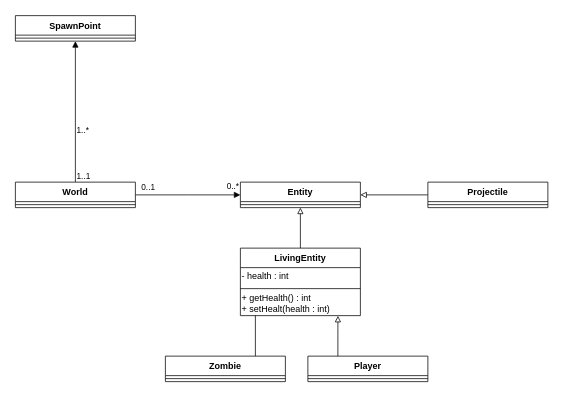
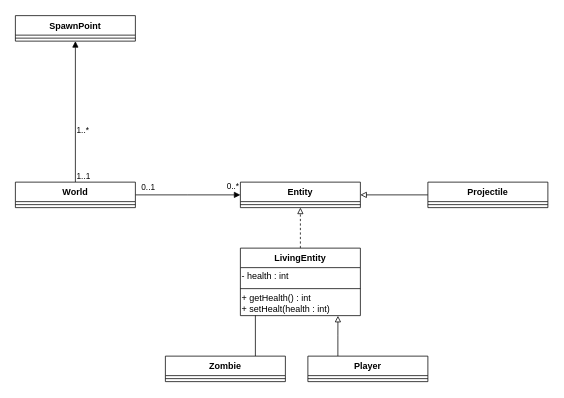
  <mxCell id="0" />
  <mxCell id="1" parent="0" />
  <mxCell id="2" style="edgeStyle=orthogonalEdgeStyle;rounded=0;orthogonalLoop=1;jettySize=auto;html=1;exitX=0.75;exitY=0;exitDx=0;exitDy=0;startArrow=none;startFill=0;endArrow=none;endFill=0;entryX=0.125;entryY=0.993;entryDx=0;entryDy=0;entryPerimeter=0;" edge="1" parent="1" source="3" target="27"><mxGeometry relative="1" as="geometry"><mxPoint x="340" y="370" as="targetPoint" /></mxGeometry></mxCell>
  <mxCell id="3" value="Zombie" style="swimlane;fontStyle=1;align=center;verticalAlign=top;childLayout=stackLayout;horizontal=1;startSize=26;horizontalStack=0;resizeParent=1;resizeParentMax=0;resizeLast=0;collapsible=1;marginBottom=0;" vertex="1" parent="1"><mxGeometry x="220" y="474" width="160" height="34" as="geometry" /></mxCell>
  <mxCell id="4" value="" style="line;strokeWidth=1;fillColor=none;align=left;verticalAlign=middle;spacingTop=-1;spacingLeft=3;spacingRight=3;rotatable=0;labelPosition=right;points=[];portConstraint=eastwest;" vertex="1" parent="3"><mxGeometry y="26" width="160" height="8" as="geometry" /></mxCell>
  <mxCell id="5" style="edgeStyle=orthogonalEdgeStyle;rounded=0;orthogonalLoop=1;jettySize=auto;html=1;exitX=0.25;exitY=0;exitDx=0;exitDy=0;entryX=0.813;entryY=1.009;entryDx=0;entryDy=0;entryPerimeter=0;startArrow=none;startFill=0;endArrow=block;endFill=0;" edge="1" parent="1" source="6" target="27"><mxGeometry relative="1" as="geometry" /></mxCell>
  <mxCell id="6" value="Player" style="swimlane;fontStyle=1;align=center;verticalAlign=top;childLayout=stackLayout;horizontal=1;startSize=26;horizontalStack=0;resizeParent=1;resizeParentMax=0;resizeLast=0;collapsible=1;marginBottom=0;" vertex="1" parent="1"><mxGeometry x="410" y="474" width="160" height="34" as="geometry" /></mxCell>
  <mxCell id="7" value="" style="line;strokeWidth=1;fillColor=none;align=left;verticalAlign=middle;spacingTop=-1;spacingLeft=3;spacingRight=3;rotatable=0;labelPosition=right;points=[];portConstraint=eastwest;" vertex="1" parent="6"><mxGeometry y="26" width="160" height="8" as="geometry" /></mxCell>
  <mxCell id="8" value="Entity" style="swimlane;fontStyle=1;align=center;verticalAlign=top;childLayout=stackLayout;horizontal=1;startSize=26;horizontalStack=0;resizeParent=1;resizeParentMax=0;resizeLast=0;collapsible=1;marginBottom=0;" vertex="1" parent="1"><mxGeometry x="320" y="242" width="160" height="34" as="geometry" /></mxCell>
  <mxCell id="9" value="" style="line;strokeWidth=1;fillColor=none;align=left;verticalAlign=middle;spacingTop=-1;spacingLeft=3;spacingRight=3;rotatable=0;labelPosition=right;points=[];portConstraint=eastwest;" vertex="1" parent="8"><mxGeometry y="26" width="160" height="8" as="geometry" /></mxCell>
  <mxCell id="10" style="edgeStyle=orthogonalEdgeStyle;rounded=0;orthogonalLoop=1;jettySize=auto;html=1;exitX=0;exitY=0.5;exitDx=0;exitDy=0;entryX=1;entryY=0.5;entryDx=0;entryDy=0;startArrow=none;startFill=0;endArrow=block;endFill=0;" edge="1" parent="1" source="11" target="8"><mxGeometry relative="1" as="geometry"><mxPoint x="480" y="276.004" as="targetPoint" /></mxGeometry></mxCell>
  <mxCell id="11" value="Projectile" style="swimlane;fontStyle=1;align=center;verticalAlign=top;childLayout=stackLayout;horizontal=1;startSize=26;horizontalStack=0;resizeParent=1;resizeParentMax=0;resizeLast=0;collapsible=1;marginBottom=0;" vertex="1" parent="1"><mxGeometry x="570" y="242" width="160" height="34" as="geometry" /></mxCell>
  <mxCell id="12" value="" style="line;strokeWidth=1;fillColor=none;align=left;verticalAlign=middle;spacingTop=-1;spacingLeft=3;spacingRight=3;rotatable=0;labelPosition=right;points=[];portConstraint=eastwest;" vertex="1" parent="11"><mxGeometry y="26" width="160" height="8" as="geometry" /></mxCell>
  <mxCell id="13" style="edgeStyle=orthogonalEdgeStyle;rounded=0;orthogonalLoop=1;jettySize=auto;html=1;exitX=1;exitY=0.5;exitDx=0;exitDy=0;entryX=0;entryY=0.5;entryDx=0;entryDy=0;startArrow=none;startFill=0;endArrow=block;endFill=1;" edge="1" parent="1" source="16"><mxGeometry relative="1" as="geometry"><mxPoint x="320" y="259" as="targetPoint" /></mxGeometry></mxCell>
  <mxCell id="14" value="0..*" style="edgeLabel;html=1;align=center;verticalAlign=middle;resizable=0;points=[];" vertex="1" connectable="0" parent="13"><mxGeometry x="0.329" y="2" relative="1" as="geometry"><mxPoint x="37" y="-11" as="offset" /></mxGeometry></mxCell>
  <mxCell id="15" style="edgeStyle=orthogonalEdgeStyle;rounded=0;orthogonalLoop=1;jettySize=auto;html=1;exitX=0.5;exitY=0;exitDx=0;exitDy=0;entryX=0.5;entryY=1;entryDx=0;entryDy=0;startArrow=none;startFill=0;endArrow=block;endFill=1;" edge="1" parent="1" source="16" target="19"><mxGeometry relative="1" as="geometry" /></mxCell>
  <mxCell id="16" value="World" style="swimlane;fontStyle=1;align=center;verticalAlign=top;childLayout=stackLayout;horizontal=1;startSize=26;horizontalStack=0;resizeParent=1;resizeParentMax=0;resizeLast=0;collapsible=1;marginBottom=0;" vertex="1" parent="1"><mxGeometry x="20" y="242" width="160" height="34" as="geometry" /></mxCell>
  <mxCell id="17" value="" style="line;strokeWidth=1;fillColor=none;align=left;verticalAlign=middle;spacingTop=-1;spacingLeft=3;spacingRight=3;rotatable=0;labelPosition=right;points=[];portConstraint=eastwest;" vertex="1" parent="16"><mxGeometry y="26" width="160" height="8" as="geometry" /></mxCell>
  <mxCell id="18" value="0..1" style="edgeLabel;html=1;align=center;verticalAlign=middle;resizable=0;points=[];" vertex="1" connectable="0" parent="1"><mxGeometry x="270" y="266" as="geometry"><mxPoint x="-74" y="-18" as="offset" /></mxGeometry></mxCell>
  <mxCell id="19" value="SpawnPoint" style="swimlane;fontStyle=1;align=center;verticalAlign=top;childLayout=stackLayout;horizontal=1;startSize=26;horizontalStack=0;resizeParent=1;resizeParentMax=0;resizeLast=0;collapsible=1;marginBottom=0;" vertex="1" parent="1"><mxGeometry x="20" y="20" width="160" height="34" as="geometry" /></mxCell>
  <mxCell id="20" value="" style="line;strokeWidth=1;fillColor=none;align=left;verticalAlign=middle;spacingTop=-1;spacingLeft=3;spacingRight=3;rotatable=0;labelPosition=right;points=[];portConstraint=eastwest;" vertex="1" parent="19"><mxGeometry y="26" width="160" height="8" as="geometry" /></mxCell>
  <mxCell id="21" value="&lt;span style=&quot;color: rgb(0 , 0 , 0) ; font-family: &amp;#34;helvetica&amp;#34; ; font-size: 11px ; font-style: normal ; font-weight: 400 ; letter-spacing: normal ; text-align: center ; text-indent: 0px ; text-transform: none ; word-spacing: 0px ; background-color: rgb(255 , 255 , 255) ; display: inline ; float: none&quot;&gt;1..1&lt;/span&gt;" style="text;whiteSpace=wrap;html=1;" vertex="1" parent="1"><mxGeometry x="100" y="220" width="40" height="30" as="geometry" /></mxCell>
  <mxCell id="22" value="&lt;span style=&quot;color: rgb(0 , 0 , 0) ; font-family: &amp;#34;helvetica&amp;#34; ; font-size: 11px ; font-style: normal ; font-weight: 400 ; letter-spacing: normal ; text-align: center ; text-indent: 0px ; text-transform: none ; word-spacing: 0px ; background-color: rgb(255 , 255 , 255) ; display: inline ; float: none&quot;&gt;1..*&lt;/span&gt;" style="text;whiteSpace=wrap;html=1;" vertex="1" parent="1"><mxGeometry x="100" y="159" width="40" height="30" as="geometry" /></mxCell>
- <mxCell id="23" style="edgeStyle=orthogonalEdgeStyle;rounded=0;orthogonalLoop=1;jettySize=auto;html=1;exitX=0.5;exitY=0;exitDx=0;exitDy=0;entryX=0.5;entryY=1;entryDx=0;entryDy=0;startArrow=none;startFill=0;endArrow=block;endFill=0;" edge="1" parent="1" source="24" target="8"><mxGeometry relative="1" as="geometry" /></mxCell>
+ <mxCell id="23" style="edgeStyle=orthogonalEdgeStyle;rounded=0;orthogonalLoop=1;jettySize=auto;html=1;exitX=0.5;exitY=0;exitDx=0;exitDy=0;entryX=0.5;entryY=1;entryDx=0;entryDy=0;startArrow=none;startFill=0;endArrow=block;endFill=0;dashed=1;" edge="1" parent="1" source="24" target="8"><mxGeometry relative="1" as="geometry" /></mxCell>
  <mxCell id="24" value="LivingEntity" style="swimlane;fontStyle=1;align=center;verticalAlign=top;childLayout=stackLayout;horizontal=1;startSize=26;horizontalStack=0;resizeParent=1;resizeParentMax=0;resizeLast=0;collapsible=1;marginBottom=0;" vertex="1" parent="1"><mxGeometry x="320" y="330" width="160" height="90" as="geometry" /></mxCell>
  <mxCell id="25" value="- health : int" style="text;html=1;strokeColor=none;fillColor=none;align=left;verticalAlign=middle;whiteSpace=wrap;rounded=0;" vertex="1" parent="24"><mxGeometry y="26" width="160" height="24" as="geometry" /></mxCell>
  <mxCell id="26" value="" style="line;strokeWidth=1;fillColor=none;align=left;verticalAlign=middle;spacingTop=-1;spacingLeft=3;spacingRight=3;rotatable=0;labelPosition=right;points=[];portConstraint=eastwest;" vertex="1" parent="24"><mxGeometry y="50" width="160" height="8" as="geometry" /></mxCell>
  <mxCell id="27" value="+ getHealth() : int&lt;br&gt;+ setHealt(health : int)" style="text;html=1;strokeColor=none;fillColor=none;align=left;verticalAlign=middle;whiteSpace=wrap;rounded=0;" vertex="1" parent="24"><mxGeometry y="58" width="160" height="32" as="geometry" /></mxCell>
